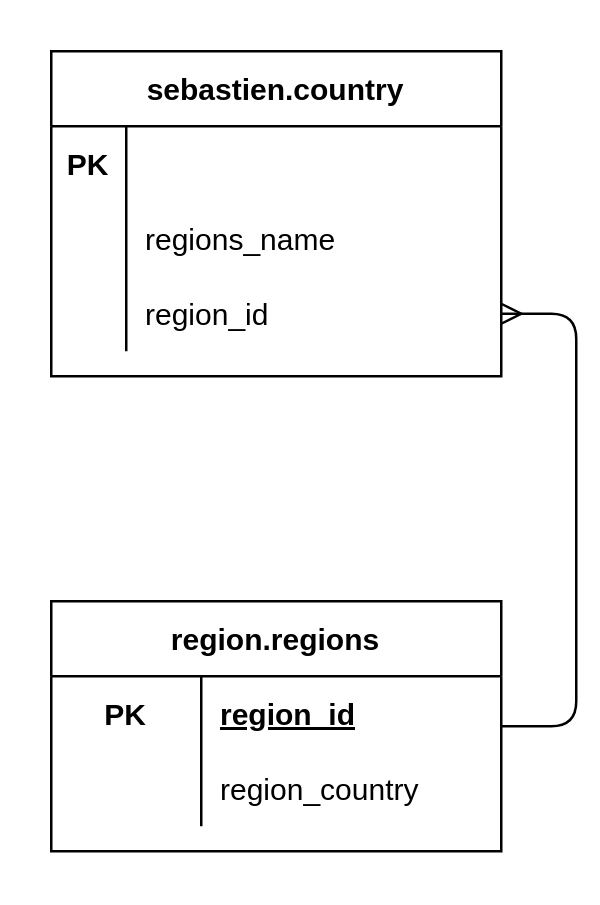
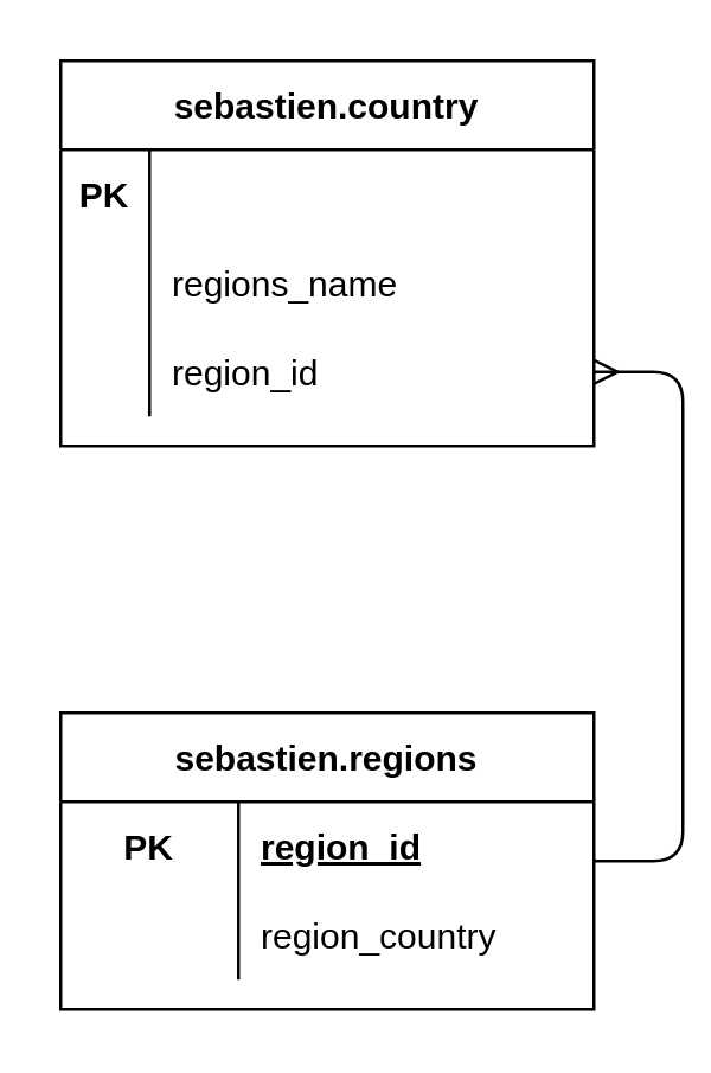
  <mxCell id="0" />
  <mxCell id="1" parent="0" />
- <mxCell id="2" value="region.regions" style="shape=table;startSize=30;container=1;collapsible=1;childLayout=tableLayout;fixedRows=1;rowLines=0;fontStyle=1;align=center;resizeLast=1;" vertex="1" parent="1"><mxGeometry x="20" y="240" width="180" height="100" as="geometry" /></mxCell>
+ <mxCell id="2" value="sebastien.regions" style="shape=table;startSize=30;container=1;collapsible=1;childLayout=tableLayout;fixedRows=1;rowLines=0;fontStyle=1;align=center;resizeLast=1;" vertex="1" parent="1"><mxGeometry x="20" y="240" width="180" height="100" as="geometry" /></mxCell>
  <mxCell id="3" value="" style="shape=partialRectangle;collapsible=0;dropTarget=0;pointerEvents=0;fillColor=none;top=0;left=0;bottom=0;right=0;points=[[0,0.5],[1,0.5]];portConstraint=eastwest;" vertex="1" parent="2"><mxGeometry y="30" width="180" height="30" as="geometry" /></mxCell>
  <mxCell id="4" value="PK" style="shape=partialRectangle;connectable=0;fillColor=none;top=0;left=0;bottom=0;right=0;fontStyle=1;overflow=hidden;" vertex="1" parent="3"><mxGeometry width="60" height="30" as="geometry" /></mxCell>
  <mxCell id="5" value="region_id" style="shape=partialRectangle;connectable=0;fillColor=none;top=0;left=0;bottom=0;right=0;align=left;spacingLeft=6;fontStyle=5;overflow=hidden;" vertex="1" parent="3"><mxGeometry x="60" width="120" height="30" as="geometry" /></mxCell>
  <mxCell id="6" value="" style="shape=partialRectangle;collapsible=0;dropTarget=0;pointerEvents=0;fillColor=none;top=0;left=0;bottom=0;right=0;points=[[0,0.5],[1,0.5]];portConstraint=eastwest;" vertex="1" parent="2"><mxGeometry y="60" width="180" height="30" as="geometry" /></mxCell>
  <mxCell id="7" value="" style="shape=partialRectangle;connectable=0;fillColor=none;top=0;left=0;bottom=0;right=0;editable=1;overflow=hidden;" vertex="1" parent="6"><mxGeometry width="60" height="30" as="geometry" /></mxCell>
  <mxCell id="8" value="region_country" style="shape=partialRectangle;connectable=0;fillColor=none;top=0;left=0;bottom=0;right=0;align=left;spacingLeft=6;overflow=hidden;" vertex="1" parent="6"><mxGeometry x="60" width="120" height="30" as="geometry" /></mxCell>
  <mxCell id="9" value="sebastien.country" style="shape=table;startSize=30;container=1;collapsible=1;childLayout=tableLayout;fixedRows=1;rowLines=0;fontStyle=1;align=center;resizeLast=1;" vertex="1" parent="1"><mxGeometry x="20" y="20" width="180" height="130" as="geometry" /></mxCell>
  <mxCell id="10" value="" style="shape=partialRectangle;collapsible=0;dropTarget=0;pointerEvents=0;fillColor=none;top=0;left=0;bottom=1;right=0;points=[[0,0.5],[1,0.5]];portConstraint=eastwest;strokeColor=none;" vertex="1" parent="9"><mxGeometry y="30" width="180" height="30" as="geometry" /></mxCell>
  <mxCell id="11" value="PK" style="shape=partialRectangle;connectable=0;fillColor=none;top=0;left=0;bottom=0;right=0;fontStyle=1;overflow=hidden;" vertex="1" parent="10"><mxGeometry width="30" height="30" as="geometry" /></mxCell>
  <mxCell id="12" value="" style="shape=partialRectangle;collapsible=0;dropTarget=0;pointerEvents=0;fillColor=none;top=0;left=0;bottom=0;right=0;points=[[0,0.5],[1,0.5]];portConstraint=eastwest;" vertex="1" parent="9"><mxGeometry y="60" width="180" height="30" as="geometry" /></mxCell>
  <mxCell id="13" value="" style="shape=partialRectangle;connectable=0;fillColor=none;top=0;left=0;bottom=0;right=0;editable=1;overflow=hidden;" vertex="1" parent="12"><mxGeometry width="30" height="30" as="geometry" /></mxCell>
  <mxCell id="14" value="regions_name" style="shape=partialRectangle;connectable=0;fillColor=none;top=0;left=0;bottom=0;right=0;align=left;spacingLeft=6;overflow=hidden;" vertex="1" parent="12"><mxGeometry x="30" width="150" height="30" as="geometry" /></mxCell>
  <mxCell id="15" value="" style="shape=partialRectangle;collapsible=0;dropTarget=0;pointerEvents=0;fillColor=none;top=0;left=0;bottom=0;right=0;points=[[0,0.5],[1,0.5]];portConstraint=eastwest;" vertex="1" parent="9"><mxGeometry y="90" width="180" height="30" as="geometry" /></mxCell>
  <mxCell id="16" value="" style="shape=partialRectangle;connectable=0;fillColor=none;top=0;left=0;bottom=0;right=0;editable=1;overflow=hidden;" vertex="1" parent="15"><mxGeometry width="30" height="30" as="geometry" /></mxCell>
  <mxCell id="17" value="region_id" style="shape=partialRectangle;connectable=0;fillColor=none;top=0;left=0;bottom=0;right=0;align=left;spacingLeft=6;overflow=hidden;" vertex="1" parent="15"><mxGeometry x="30" width="150" height="30" as="geometry" /></mxCell>
  <mxCell id="18" value="" style="edgeStyle=entityRelationEdgeStyle;fontSize=12;html=1;endArrow=ERmany;entryX=1;entryY=0.5;entryDx=0;entryDy=0;" edge="1" parent="1" target="15"><mxGeometry width="100" height="100" relative="1" as="geometry"><mxPoint x="200" y="290" as="sourcePoint" /><mxPoint x="300" y="190" as="targetPoint" /></mxGeometry></mxCell>
